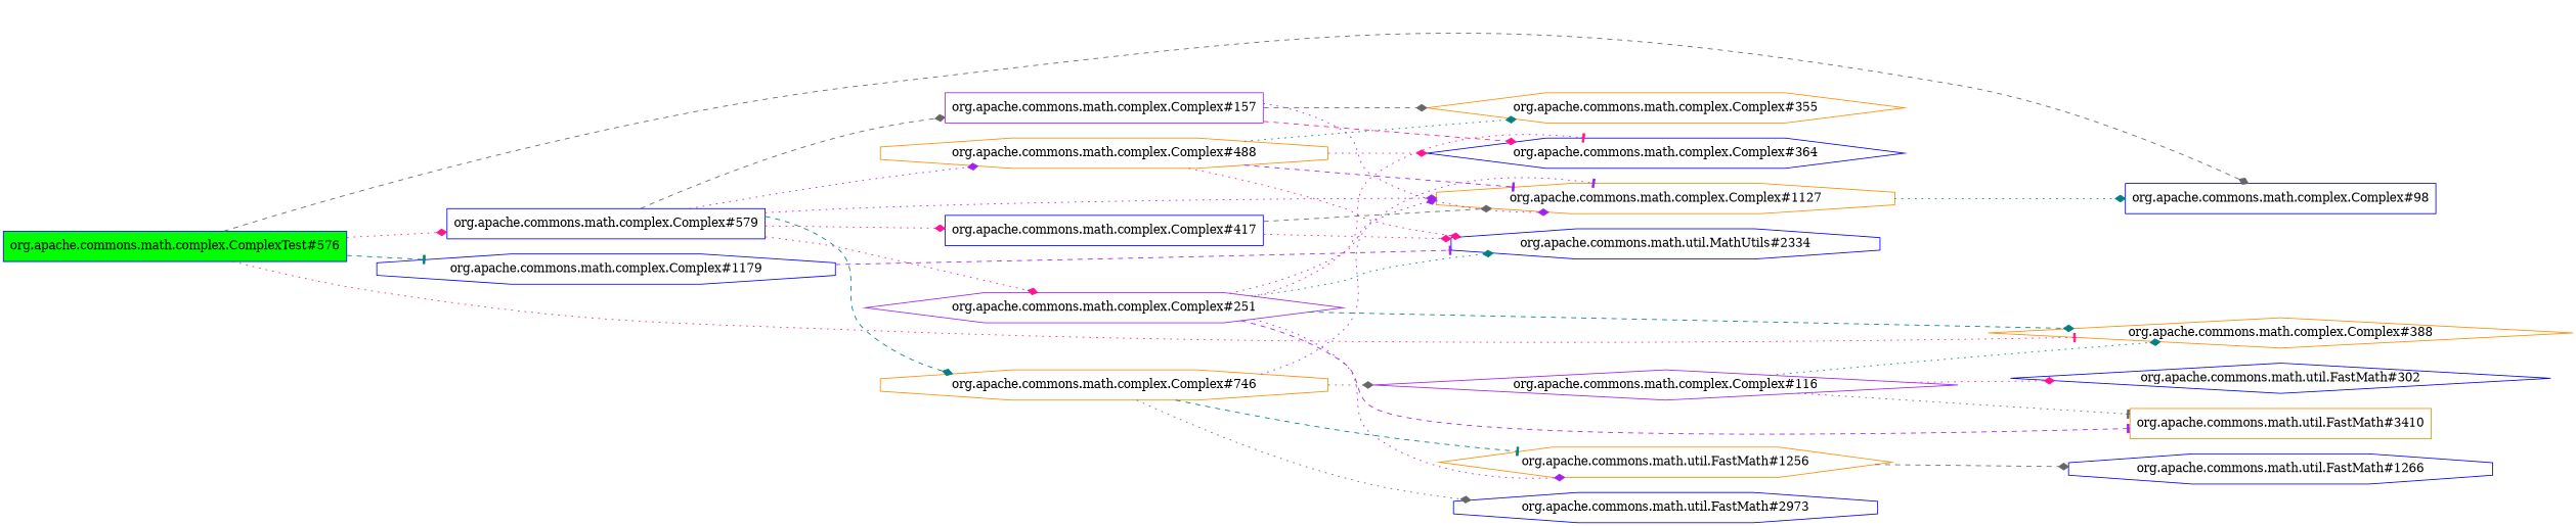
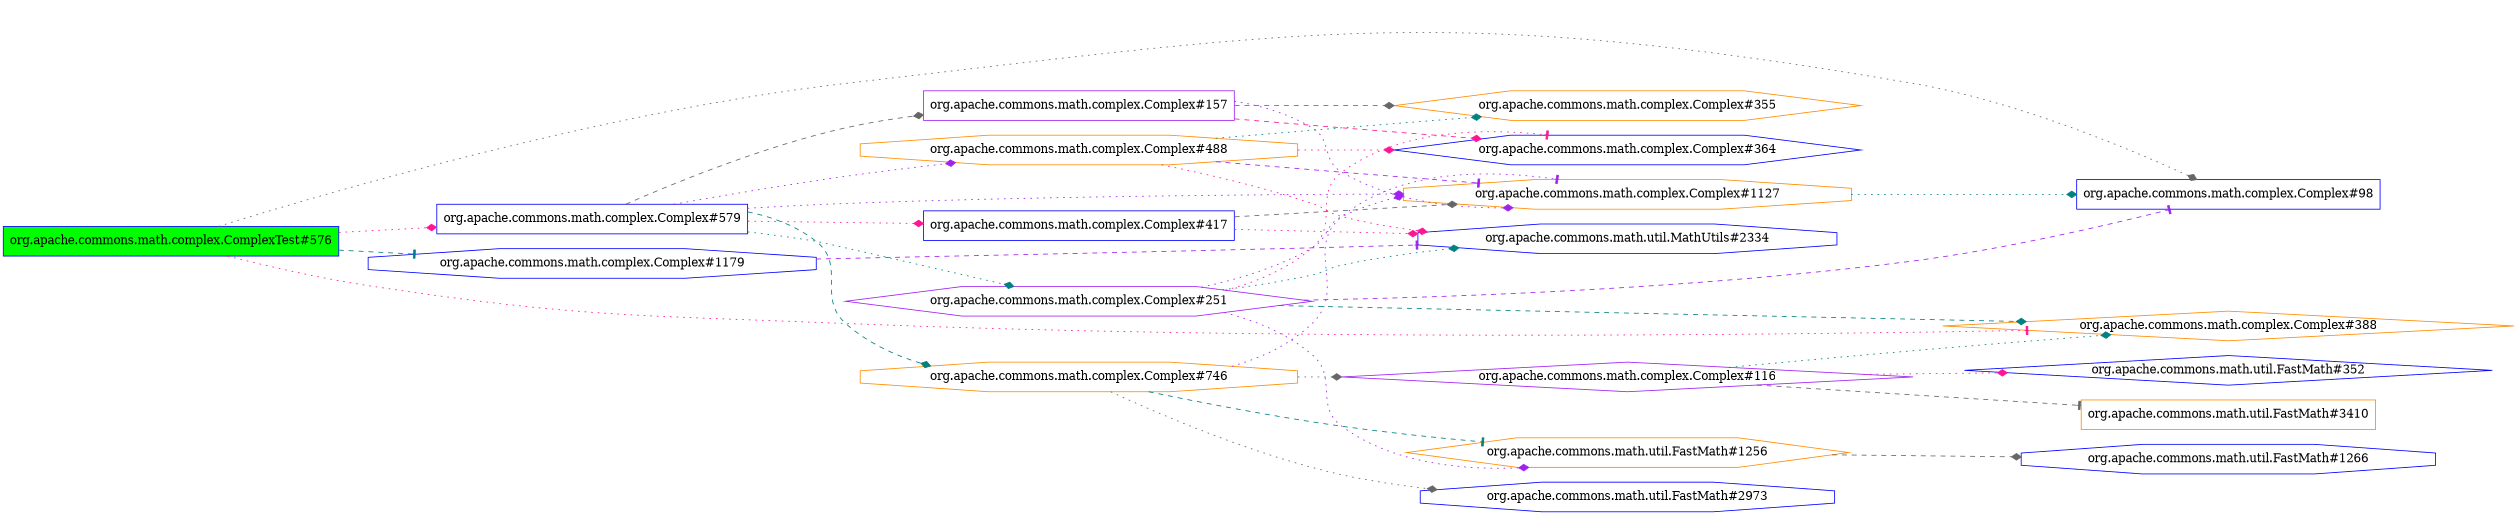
  digraph {
    rankdir=LR
    node [color=blue shape=octagon]
    edge [arrowhead=diamond color=deeppink style=dotted]
    "org.apache.commons.math.complex.ComplexTest#576" [fillcolor=green shape=box style=filled]
    "org.apache.commons.math.complex.Complex#98" [shape=box]
    "org.apache.commons.math.complex.Complex#579" [shape=box]
    "org.apache.commons.math.complex.Complex#388" [color=darkorange shape=diamond]
    "org.apache.commons.math.complex.Complex#1179"
    "org.apache.commons.math.complex.Complex#157" [color=purple shape=box]
    "org.apache.commons.math.complex.Complex#1127" [color=darkorange]
    "org.apache.commons.math.complex.Complex#488" [color=darkorange]
    "org.apache.commons.math.complex.Complex#251" [color=purple shape=hexagon]
    "org.apache.commons.math.complex.Complex#746" [color=darkorange]
    "org.apache.commons.math.complex.Complex#417" [shape=box]
    "org.apache.commons.math.util.MathUtils#2334"
    "org.apache.commons.math.complex.Complex#364" [shape=hexagon]
    "org.apache.commons.math.complex.Complex#355" [color=darkorange shape=hexagon]
    "org.apache.commons.math.util.FastMath#3410" [color=darkorange shape=box]
    "org.apache.commons.math.util.FastMath#1256" [color=darkorange shape=hexagon]
    "org.apache.commons.math.complex.Complex#116" [color=purple shape=diamond]
    "org.apache.commons.math.util.FastMath#2973"
-   "org.apache.commons.math.util.FastMath#302" [shape=diamond]
+   "org.apache.commons.math.util.FastMath#302" [shape=diamond label="org.apache.commons.math.util.FastMath#352"]
    "org.apache.commons.math.util.FastMath#1266"
-   "org.apache.commons.math.complex.ComplexTest#576" -> "org.apache.commons.math.complex.Complex#98" [color=gray40 style=dashed]
+   "org.apache.commons.math.complex.ComplexTest#576" -> "org.apache.commons.math.complex.Complex#98" [color=gray40]
    "org.apache.commons.math.complex.ComplexTest#576" -> "org.apache.commons.math.complex.Complex#579"
    "org.apache.commons.math.complex.ComplexTest#576" -> "org.apache.commons.math.complex.Complex#388" [arrowhead=tee]
    "org.apache.commons.math.complex.ComplexTest#576" -> "org.apache.commons.math.complex.Complex#1179" [arrowhead=tee color=teal style=dashed]
    "org.apache.commons.math.complex.Complex#579" -> "org.apache.commons.math.complex.Complex#157" [color=gray40 style=dashed]
    "org.apache.commons.math.complex.Complex#579" -> "org.apache.commons.math.complex.Complex#1127" [color=purple]
    "org.apache.commons.math.complex.Complex#579" -> "org.apache.commons.math.complex.Complex#488" [color=purple]
-   "org.apache.commons.math.complex.Complex#579" -> "org.apache.commons.math.complex.Complex#251"
+   "org.apache.commons.math.complex.Complex#579" -> "org.apache.commons.math.complex.Complex#251" [color=teal]
    "org.apache.commons.math.complex.Complex#579" -> "org.apache.commons.math.complex.Complex#746" [color=teal style=dashed]
    "org.apache.commons.math.complex.Complex#579" -> "org.apache.commons.math.complex.Complex#417"
    "org.apache.commons.math.complex.Complex#1179" -> "org.apache.commons.math.util.MathUtils#2334" [arrowhead=tee color=purple style=dashed]
    "org.apache.commons.math.complex.Complex#157" -> "org.apache.commons.math.complex.Complex#1127" [color=purple]
    "org.apache.commons.math.complex.Complex#157" -> "org.apache.commons.math.complex.Complex#364" [style=dashed]
    "org.apache.commons.math.complex.Complex#157" -> "org.apache.commons.math.complex.Complex#355" [color=gray40 style=dashed]
    "org.apache.commons.math.complex.Complex#1127" -> "org.apache.commons.math.complex.Complex#98" [color=teal]
    "org.apache.commons.math.complex.Complex#488" -> "org.apache.commons.math.complex.Complex#1127" [arrowhead=tee color=purple style=dashed]
    "org.apache.commons.math.complex.Complex#488" -> "org.apache.commons.math.util.MathUtils#2334"
    "org.apache.commons.math.complex.Complex#488" -> "org.apache.commons.math.complex.Complex#364"
    "org.apache.commons.math.complex.Complex#488" -> "org.apache.commons.math.complex.Complex#355" [color=teal]
    "org.apache.commons.math.complex.Complex#251" -> "org.apache.commons.math.complex.Complex#388" [color=teal style=dashed]
    "org.apache.commons.math.complex.Complex#251" -> "org.apache.commons.math.complex.Complex#1127" [color=purple]
    "org.apache.commons.math.complex.Complex#251" -> "org.apache.commons.math.util.MathUtils#2334" [color=teal]
    "org.apache.commons.math.complex.Complex#251" -> "org.apache.commons.math.complex.Complex#364" [arrowhead=tee]
-   "org.apache.commons.math.complex.Complex#251" -> "org.apache.commons.math.util.FastMath#3410" [arrowhead=tee color=purple style=dashed]
+   "org.apache.commons.math.complex.Complex#251" -> "org.apache.commons.math.complex.Complex#98" [arrowhead=tee color=purple style=dashed]
    "org.apache.commons.math.complex.Complex#251" -> "org.apache.commons.math.util.FastMath#1256" [color=purple]
    "org.apache.commons.math.complex.Complex#746" -> "org.apache.commons.math.complex.Complex#1127" [arrowhead=tee color=purple]
    "org.apache.commons.math.complex.Complex#746" -> "org.apache.commons.math.util.FastMath#1256" [arrowhead=tee color=teal style=dashed]
    "org.apache.commons.math.complex.Complex#746" -> "org.apache.commons.math.complex.Complex#116" [color=gray40]
    "org.apache.commons.math.complex.Complex#746" -> "org.apache.commons.math.util.FastMath#2973" [color=gray40]
    "org.apache.commons.math.complex.Complex#417" -> "org.apache.commons.math.complex.Complex#1127" [color=gray40 style=dashed]
    "org.apache.commons.math.complex.Complex#417" -> "org.apache.commons.math.util.MathUtils#2334"
    "org.apache.commons.math.util.FastMath#1256" -> "org.apache.commons.math.util.FastMath#1266" [color=gray40 style=dashed]
    "org.apache.commons.math.complex.Complex#116" -> "org.apache.commons.math.complex.Complex#388" [color=teal]
-   "org.apache.commons.math.complex.Complex#116" -> "org.apache.commons.math.util.FastMath#3410" [arrowhead=tee color=gray40]
+   "org.apache.commons.math.complex.Complex#116" -> "org.apache.commons.math.util.FastMath#3410" [arrowhead=tee color=gray40 style=dashed]
    "org.apache.commons.math.complex.Complex#116" -> "org.apache.commons.math.util.FastMath#302"
  }
